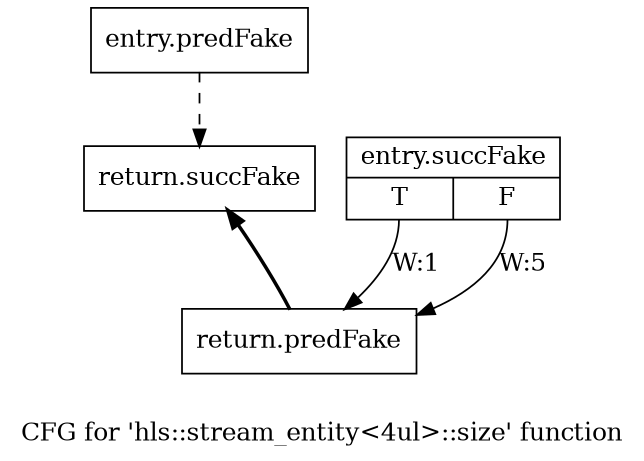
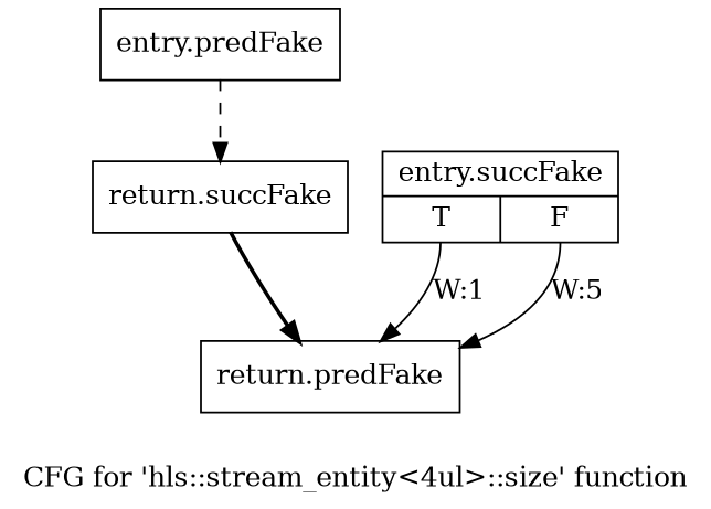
  digraph {
    fontname="DejaVu Serif"
    label="CFG for 'hls::stream_entity\<4ul\>::size' function"
    node [fontname="DejaVu Serif" shape=record filename="/tools/Xilinx/Vitis_HLS/2023.1/include/hls_stream.h" linenumber=278]
    edge [execusionnum=4 filename="/tools/Xilinx/Vitis_HLS/2023.1/include/hls_stream.h" fontname="DejaVu Serif" style=solid]
    n1 [label="{entry.predFake}" filename="" linenumber=""]
    n2 [label="{return.succFake}"]
    n3 [label="{entry.succFake|{<s0>T|<s1>F}}" linenumber=271]
    n4 [label="{return.predFake}"]
    n1 -> n2 [style=dashed]
    n3 -> n4 [execusionnum=0 label="W:1" tailport=s0]
    n3 -> n4 [label="W:5" tailport=s1]
-   n4 -> n2 [style=bold]
+   n2 -> n4 [style=bold]
  }
